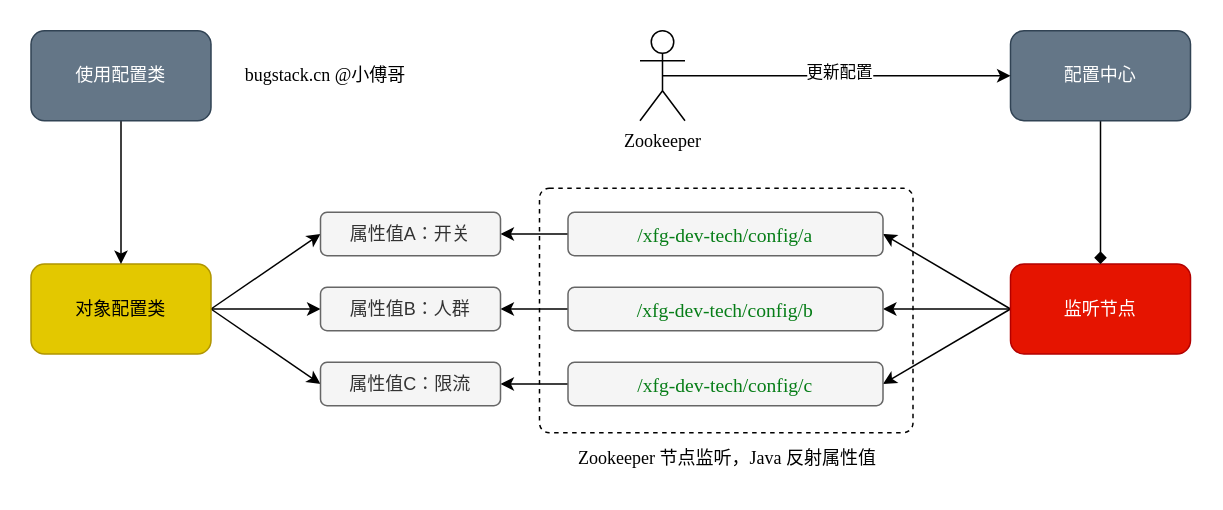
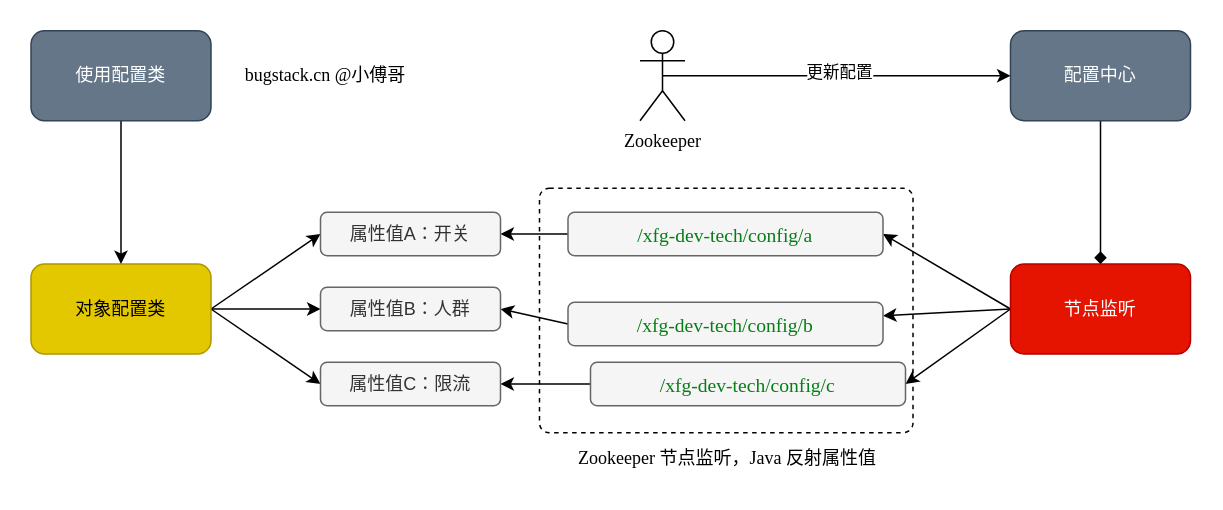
  <mxCell id="0" />
  <mxCell id="1" parent="0" />
  <mxCell id="2" value="" style="rounded=1;whiteSpace=wrap;html=1;labelBackgroundColor=none;fillColor=none;arcSize=4;dashed=1;" vertex="1" parent="1"><mxGeometry x="359" y="125" width="249" height="163" as="geometry" /></mxCell>
  <mxCell id="3" style="edgeStyle=orthogonalEdgeStyle;rounded=0;orthogonalLoop=1;jettySize=auto;html=1;exitX=1;exitY=0.5;exitDx=0;exitDy=0;entryX=0;entryY=0.5;entryDx=0;entryDy=0;" edge="1" parent="1" source="6" target="10"><mxGeometry relative="1" as="geometry" /></mxCell>
  <mxCell id="4" style="rounded=0;orthogonalLoop=1;jettySize=auto;html=1;exitX=1;exitY=0.5;exitDx=0;exitDy=0;entryX=0;entryY=0.5;entryDx=0;entryDy=0;" edge="1" parent="1" source="6" target="8"><mxGeometry relative="1" as="geometry" /></mxCell>
  <mxCell id="5" style="edgeStyle=none;rounded=0;orthogonalLoop=1;jettySize=auto;html=1;exitX=1;exitY=0.5;exitDx=0;exitDy=0;entryX=0;entryY=0.5;entryDx=0;entryDy=0;" edge="1" parent="1" source="6" target="12"><mxGeometry relative="1" as="geometry" /></mxCell>
  <mxCell id="6" value="对象配置类" style="rounded=1;whiteSpace=wrap;html=1;fillColor=#e3c800;strokeColor=#B09500;fontColor=#000000;" vertex="1" parent="1"><mxGeometry x="20" y="175.5" width="120" height="60" as="geometry" /></mxCell>
  <mxCell id="7" style="edgeStyle=none;rounded=0;orthogonalLoop=1;jettySize=auto;html=1;exitX=1;exitY=0.5;exitDx=0;exitDy=0;entryX=0;entryY=0.5;entryDx=0;entryDy=0;startArrow=classic;startFill=1;endArrow=none;endFill=0;" edge="1" parent="1" source="8" target="19"><mxGeometry relative="1" as="geometry" /></mxCell>
  <mxCell id="8" value="属性值A：开关" style="rounded=1;whiteSpace=wrap;html=1;fillColor=#f5f5f5;fontColor=#333333;strokeColor=#666666;" vertex="1" parent="1"><mxGeometry x="213" y="141" width="120" height="29" as="geometry" /></mxCell>
  <mxCell id="9" style="edgeStyle=none;rounded=0;orthogonalLoop=1;jettySize=auto;html=1;exitX=1;exitY=0.5;exitDx=0;exitDy=0;entryX=0;entryY=0.5;entryDx=0;entryDy=0;startArrow=classic;startFill=1;endArrow=none;endFill=0;" edge="1" parent="1" source="10" target="20"><mxGeometry relative="1" as="geometry" /></mxCell>
  <mxCell id="10" value="属性值B：人群" style="rounded=1;whiteSpace=wrap;html=1;fillColor=#f5f5f5;fontColor=#333333;strokeColor=#666666;" vertex="1" parent="1"><mxGeometry x="213" y="191" width="120" height="29" as="geometry" /></mxCell>
  <mxCell id="11" style="edgeStyle=none;rounded=0;orthogonalLoop=1;jettySize=auto;html=1;exitX=1;exitY=0.5;exitDx=0;exitDy=0;entryX=0;entryY=0.5;entryDx=0;entryDy=0;startArrow=classic;startFill=1;endArrow=none;endFill=0;" edge="1" parent="1" source="12" target="21"><mxGeometry relative="1" as="geometry" /></mxCell>
  <mxCell id="12" value="属性值C：限流" style="rounded=1;whiteSpace=wrap;html=1;fillColor=#f5f5f5;fontColor=#333333;strokeColor=#666666;" vertex="1" parent="1"><mxGeometry x="213" y="241" width="120" height="29" as="geometry" /></mxCell>
  <mxCell id="13" style="edgeStyle=none;rounded=0;orthogonalLoop=1;jettySize=auto;html=1;exitX=0.5;exitY=1;exitDx=0;exitDy=0;" edge="1" parent="1" source="14" target="6"><mxGeometry relative="1" as="geometry" /></mxCell>
  <mxCell id="14" value="使用配置类" style="rounded=1;whiteSpace=wrap;html=1;fillColor=#647687;strokeColor=#314354;fontColor=#ffffff;" vertex="1" parent="1"><mxGeometry x="20" y="20" width="120" height="60" as="geometry" /></mxCell>
  <mxCell id="15" style="edgeStyle=none;rounded=0;orthogonalLoop=1;jettySize=auto;html=1;exitX=0;exitY=0.5;exitDx=0;exitDy=0;entryX=1;entryY=0.5;entryDx=0;entryDy=0;" edge="1" parent="1" source="18" target="19"><mxGeometry relative="1" as="geometry" /></mxCell>
  <mxCell id="16" style="edgeStyle=none;rounded=0;orthogonalLoop=1;jettySize=auto;html=1;exitX=0;exitY=0.5;exitDx=0;exitDy=0;" edge="1" parent="1" source="18" target="20"><mxGeometry relative="1" as="geometry" /></mxCell>
  <mxCell id="17" style="edgeStyle=none;rounded=0;orthogonalLoop=1;jettySize=auto;html=1;exitX=0;exitY=0.5;exitDx=0;exitDy=0;entryX=1;entryY=0.5;entryDx=0;entryDy=0;" edge="1" parent="1" source="18" target="21"><mxGeometry relative="1" as="geometry" /></mxCell>
- <mxCell id="18" value="监听节点" style="rounded=1;whiteSpace=wrap;html=1;fillColor=#e51400;strokeColor=#B20000;fontColor=#ffffff;" vertex="1" parent="1"><mxGeometry x="673" y="175.5" width="120" height="60" as="geometry" /></mxCell>
+ <mxCell id="18" value="节点监听" style="rounded=1;whiteSpace=wrap;html=1;fillColor=#e51400;strokeColor=#B20000;fontColor=#ffffff;" vertex="1" parent="1"><mxGeometry x="673" y="175.5" width="120" height="60" as="geometry" /></mxCell>
  <mxCell id="19" value="&lt;div style=&quot;color: rgb(8, 8, 8); font-size: 9.8pt;&quot;&gt;&lt;span style=&quot;color: rgb(6, 125, 23);&quot;&gt;&lt;font face=&quot;Comic Sans MS&quot;&gt;/xfg-dev-tech/config/a&lt;/font&gt;&lt;/span&gt;&lt;/div&gt;" style="rounded=1;whiteSpace=wrap;html=1;fillColor=#f5f5f5;fontColor=#333333;strokeColor=#666666;" vertex="1" parent="1"><mxGeometry x="378" y="141" width="210" height="29" as="geometry" /></mxCell>
- <mxCell id="20" value="&lt;div style=&quot;color: rgb(8, 8, 8); font-size: 9.8pt;&quot;&gt;&lt;span style=&quot;color: rgb(6, 125, 23);&quot;&gt;&lt;font face=&quot;Comic Sans MS&quot;&gt;/xfg-dev-tech/config/b&lt;/font&gt;&lt;/span&gt;&lt;/div&gt;" style="rounded=1;whiteSpace=wrap;html=1;fillColor=#f5f5f5;fontColor=#333333;strokeColor=#666666;" vertex="1" parent="1"><mxGeometry x="378" y="191" width="210" height="29" as="geometry" /></mxCell>
- <mxCell id="21" value="&lt;div style=&quot;color: rgb(8, 8, 8); font-size: 9.8pt;&quot;&gt;&lt;span style=&quot;color: rgb(6, 125, 23);&quot;&gt;&lt;font face=&quot;Comic Sans MS&quot;&gt;/xfg-dev-tech/config/c&lt;/font&gt;&lt;/span&gt;&lt;/div&gt;" style="rounded=1;whiteSpace=wrap;html=1;fillColor=#f5f5f5;fontColor=#333333;strokeColor=#666666;" vertex="1" parent="1"><mxGeometry x="378" y="241" width="210" height="29" as="geometry" /></mxCell>
+ <mxCell id="20" value="&lt;div style=&quot;color: rgb(8, 8, 8); font-size: 9.8pt;&quot;&gt;&lt;span style=&quot;color: rgb(6, 125, 23);&quot;&gt;&lt;font face=&quot;Comic Sans MS&quot;&gt;/xfg-dev-tech/config/b&lt;/font&gt;&lt;/span&gt;&lt;/div&gt;" style="rounded=1;whiteSpace=wrap;html=1;fillColor=#f5f5f5;fontColor=#333333;strokeColor=#666666;" vertex="1" parent="1"><mxGeometry x="378" y="201" width="210" height="29" as="geometry" /></mxCell>
+ <mxCell id="21" value="&lt;div style=&quot;color: rgb(8, 8, 8); font-size: 9.8pt;&quot;&gt;&lt;span style=&quot;color: rgb(6, 125, 23);&quot;&gt;&lt;font face=&quot;Comic Sans MS&quot;&gt;/xfg-dev-tech/config/c&lt;/font&gt;&lt;/span&gt;&lt;/div&gt;" style="rounded=1;whiteSpace=wrap;html=1;fillColor=#f5f5f5;fontColor=#333333;strokeColor=#666666;" vertex="1" parent="1"><mxGeometry x="393" y="241" width="210" height="29" as="geometry" /></mxCell>
  <mxCell id="22" style="edgeStyle=none;rounded=0;orthogonalLoop=1;jettySize=auto;html=1;exitX=0.5;exitY=1;exitDx=0;exitDy=0;endArrow=diamond;" edge="1" parent="1" source="23" target="18"><mxGeometry relative="1" as="geometry" /></mxCell>
  <mxCell id="23" value="配置中心" style="rounded=1;whiteSpace=wrap;html=1;fillColor=#647687;strokeColor=#314354;fontColor=#ffffff;" vertex="1" parent="1"><mxGeometry x="673" y="20" width="120" height="60" as="geometry" /></mxCell>
  <mxCell id="24" value="&lt;font face=&quot;Comic Sans MS&quot;&gt;Zookeeper 节点监听，Java 反射属性值&lt;/font&gt;" style="text;html=1;align=center;verticalAlign=middle;resizable=0;points=[];autosize=1;strokeColor=none;fillColor=none;" vertex="1" parent="1"><mxGeometry x="368" y="291" width="231" height="27" as="geometry" /></mxCell>
  <mxCell id="25" style="edgeStyle=none;rounded=0;orthogonalLoop=1;jettySize=auto;html=1;exitX=0.5;exitY=0.5;exitDx=0;exitDy=0;exitPerimeter=0;fontFamily=Comic Sans MS;" edge="1" parent="1" source="27" target="23"><mxGeometry relative="1" as="geometry" /></mxCell>
  <mxCell id="26" value="更新配置" style="edgeLabel;html=1;align=center;verticalAlign=middle;resizable=0;points=[];fontFamily=Comic Sans MS;" vertex="1" connectable="0" parent="25"><mxGeometry x="0.009" relative="1" as="geometry"><mxPoint y="-3" as="offset" /></mxGeometry></mxCell>
  <mxCell id="27" value="Zookeeper" style="shape=umlActor;verticalLabelPosition=bottom;verticalAlign=top;html=1;outlineConnect=0;labelBackgroundColor=none;fontFamily=Comic Sans MS;fillColor=none;" vertex="1" parent="1"><mxGeometry x="426" y="20" width="30" height="60" as="geometry" /></mxCell>
  <mxCell id="28" value="bugstack.cn @小傅哥" style="text;html=1;align=center;verticalAlign=middle;resizable=0;points=[];autosize=1;strokeColor=none;fillColor=none;fontFamily=Comic Sans MS;" vertex="1" parent="1"><mxGeometry x="149" y="37" width="134" height="26" as="geometry" /></mxCell>
